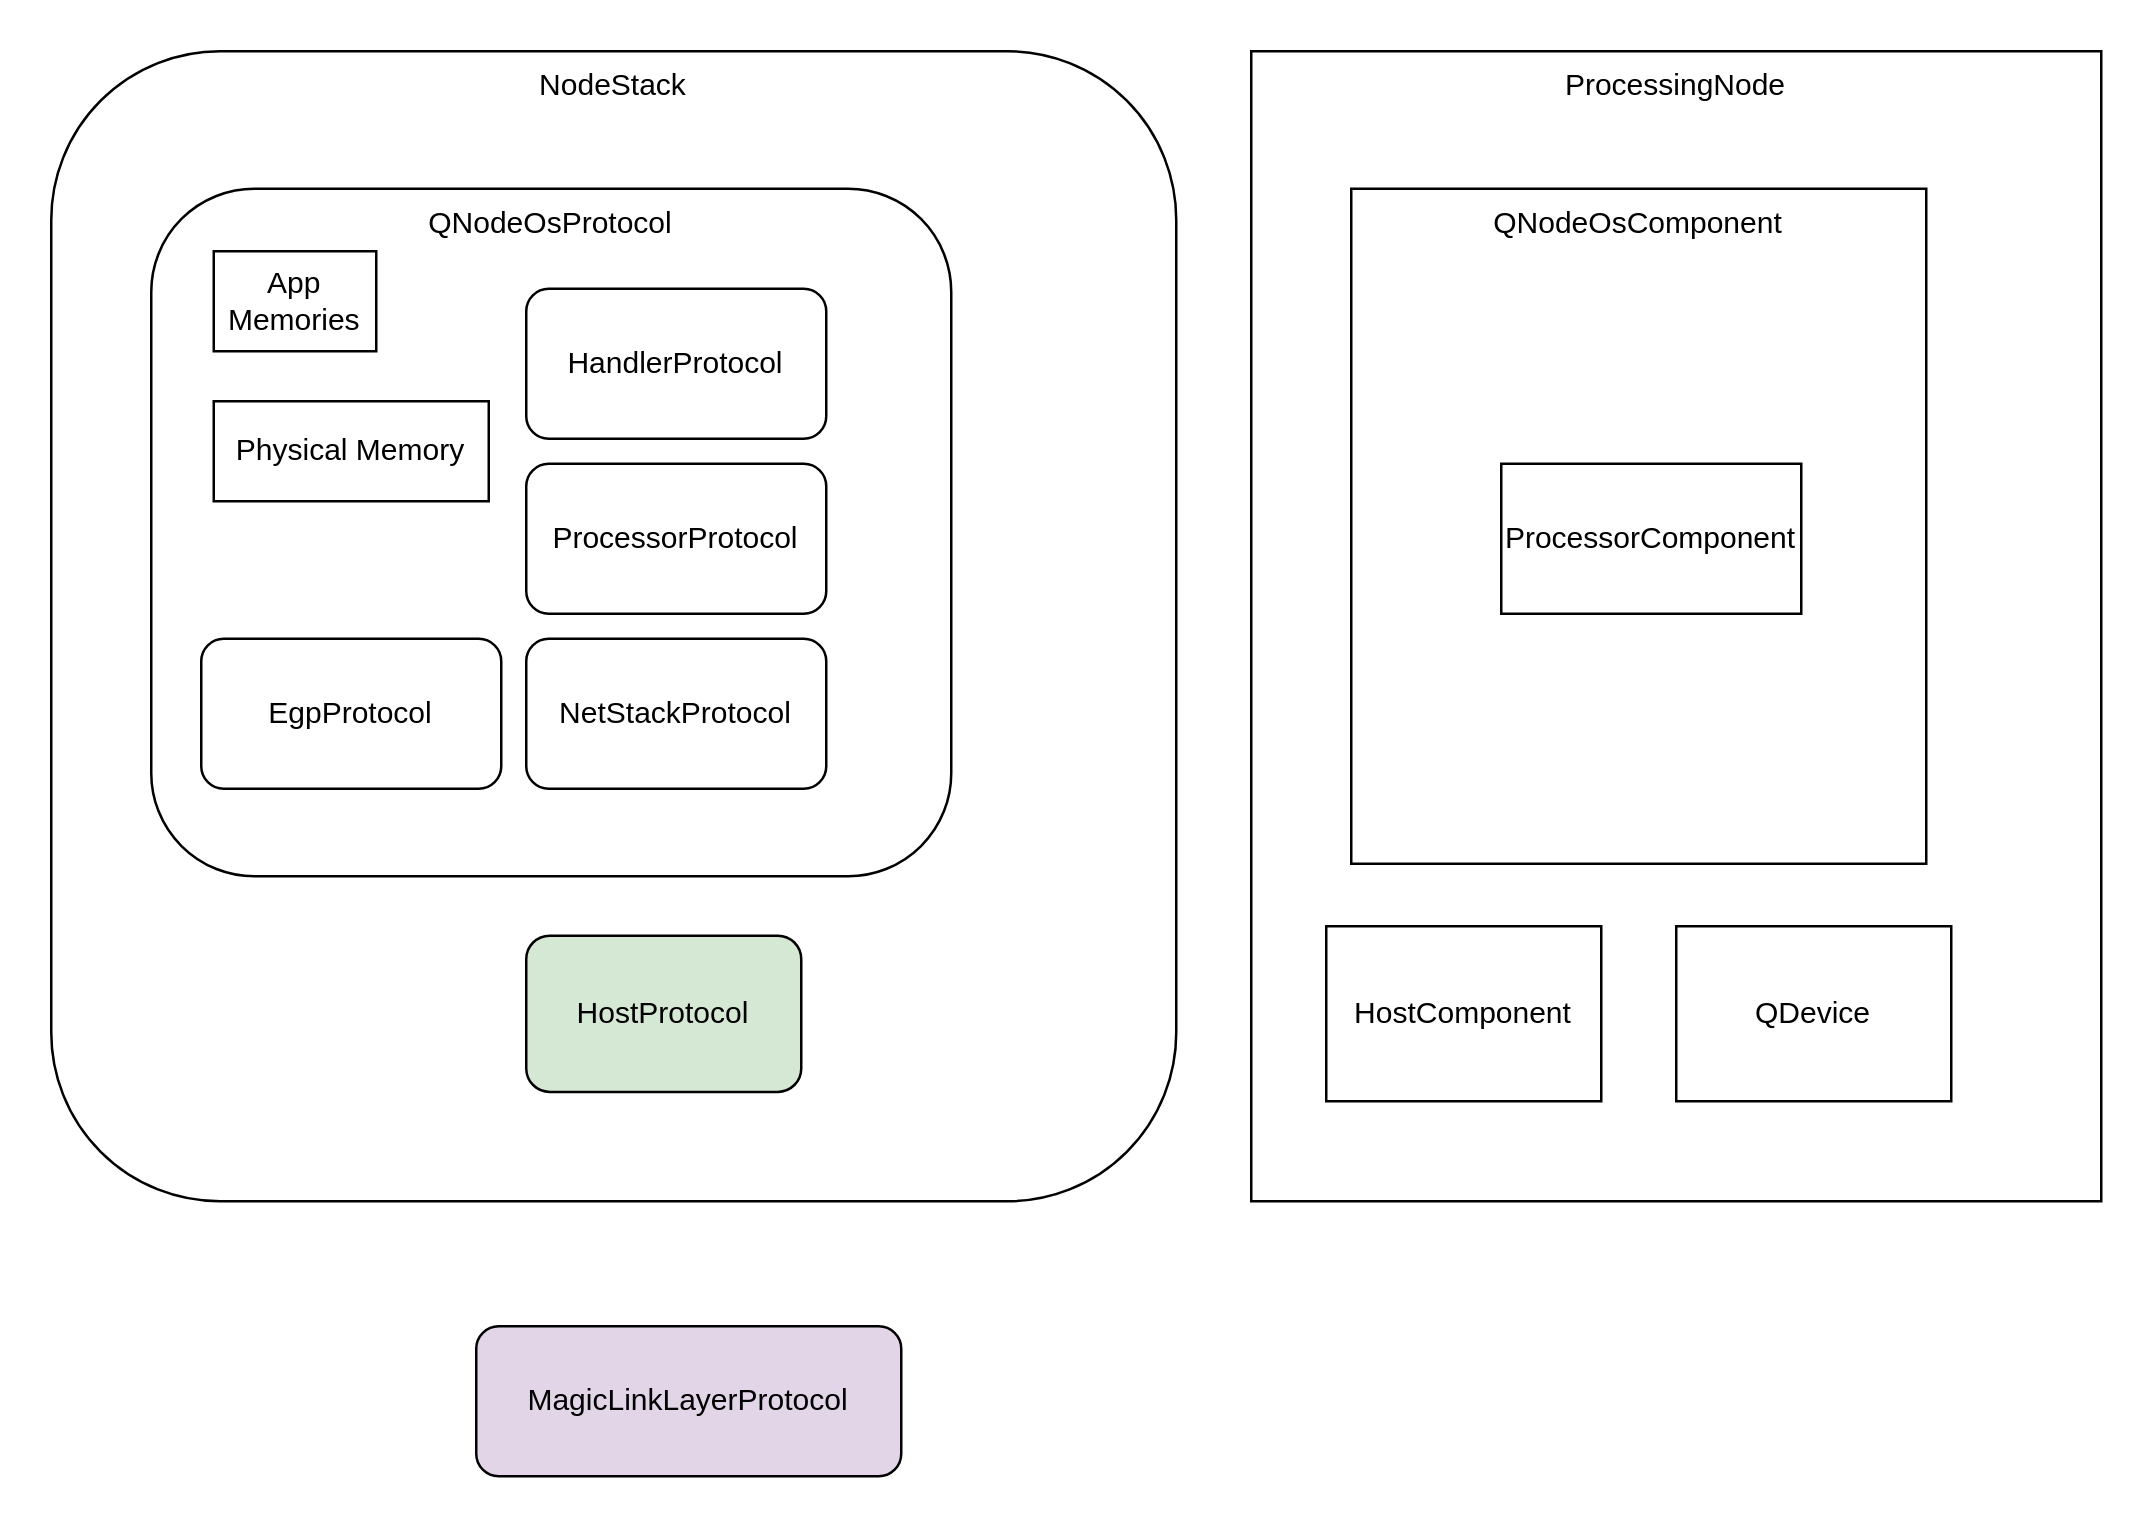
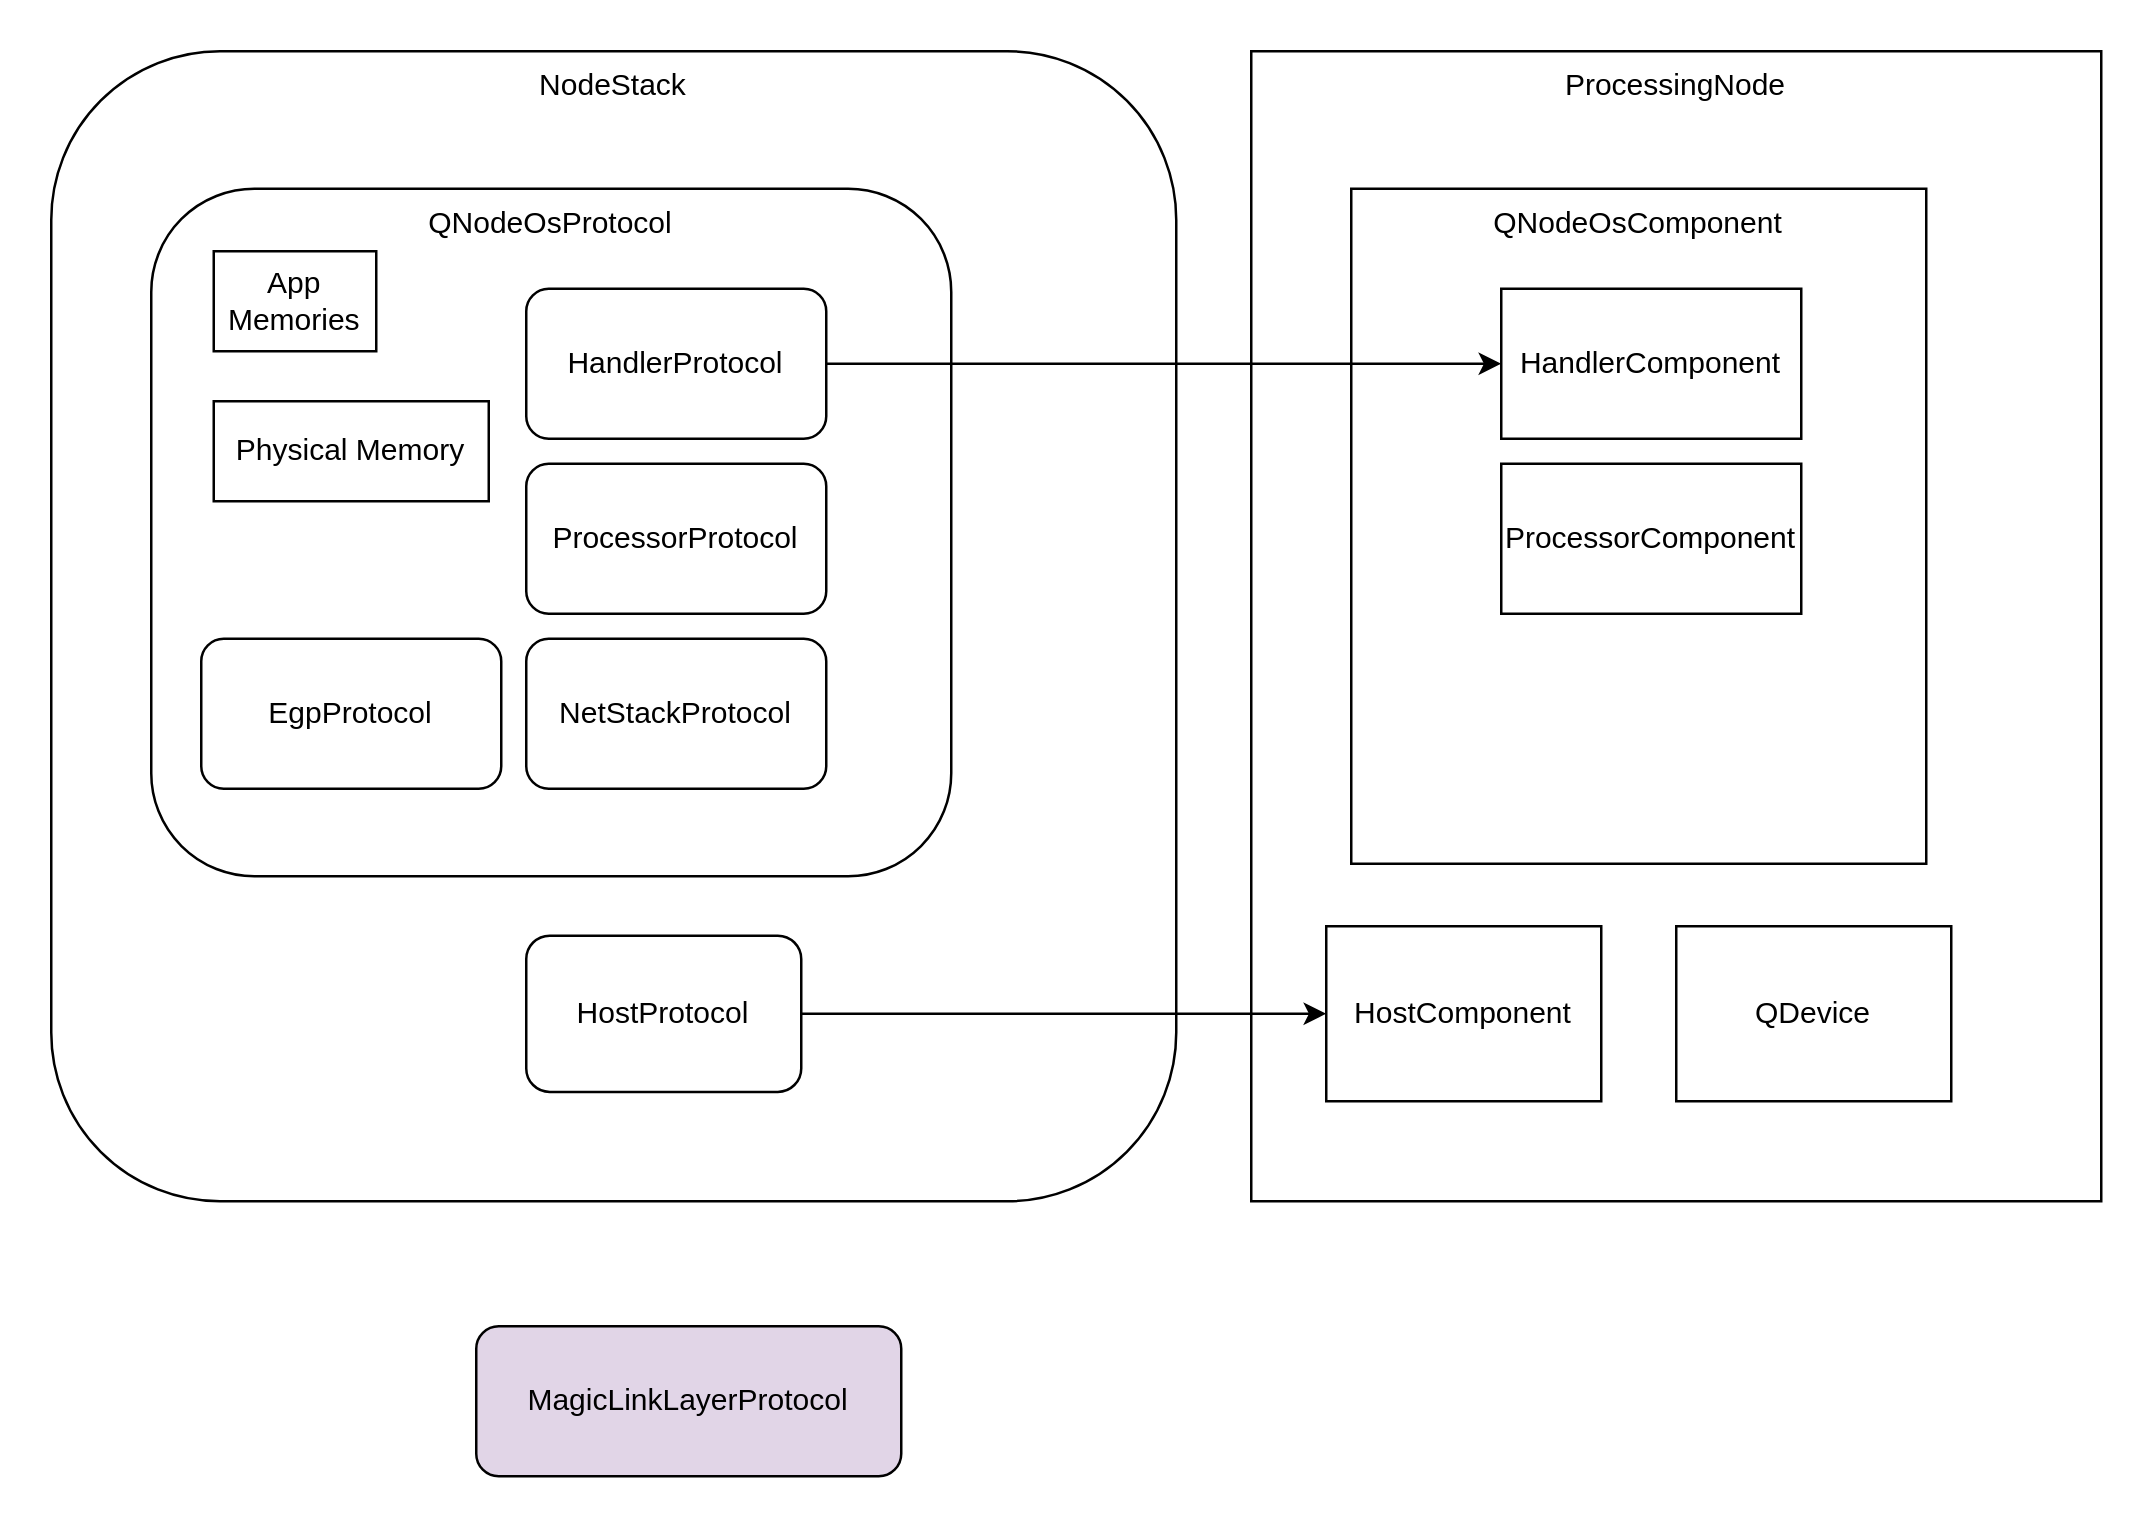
  <mxCell id="0" />
  <mxCell id="1" parent="0" />
  <mxCell id="2" value="NodeStack" style="rounded=1;whiteSpace=wrap;html=1;verticalAlign=top;" parent="1" vertex="1"><mxGeometry x="20" y="20" width="450" height="460" as="geometry" /></mxCell>
  <mxCell id="3" value="ProcessingNode" style="rounded=0;whiteSpace=wrap;html=1;verticalAlign=top;" parent="1" vertex="1"><mxGeometry x="500" y="20" width="340" height="460" as="geometry" /></mxCell>
  <mxCell id="4" value="QNodeOsComponent" style="rounded=0;whiteSpace=wrap;html=1;verticalAlign=top;" parent="1" vertex="1"><mxGeometry x="540" y="75" width="230" height="270" as="geometry" /></mxCell>
+ <mxCell id="5" value="HandlerComponent" style="rounded=0;whiteSpace=wrap;html=1;" parent="1" vertex="1"><mxGeometry x="600" y="115" width="120" height="60" as="geometry" /></mxCell>
  <mxCell id="6" value="ProcessorComponent" style="rounded=0;whiteSpace=wrap;html=1;" parent="1" vertex="1"><mxGeometry x="600" y="185" width="120" height="60" as="geometry" /></mxCell>
  <mxCell id="7" value="QNodeOsProtocol" style="rounded=1;whiteSpace=wrap;html=1;verticalAlign=top;" parent="1" vertex="1"><mxGeometry x="60" y="75" width="320" height="275" as="geometry" /></mxCell>
+ <mxCell id="8" style="edgeStyle=orthogonalEdgeStyle;rounded=0;orthogonalLoop=1;jettySize=auto;html=1;exitX=1;exitY=0.5;exitDx=0;exitDy=0;entryX=0;entryY=0.5;entryDx=0;entryDy=0;" parent="1" source="9" target="5" edge="1"><mxGeometry relative="1" as="geometry" /></mxCell>
  <mxCell id="9" value="HandlerProtocol" style="rounded=1;whiteSpace=wrap;html=1;" parent="1" vertex="1"><mxGeometry x="210" y="115" width="120" height="60" as="geometry" /></mxCell>
  <mxCell id="10" value="ProcessorProtocol" style="rounded=1;whiteSpace=wrap;html=1;" parent="1" vertex="1"><mxGeometry x="210" y="185" width="120" height="60" as="geometry" /></mxCell>
  <mxCell id="11" value="NetStackProtocol" style="rounded=1;whiteSpace=wrap;html=1;" parent="1" vertex="1"><mxGeometry x="210" y="255" width="120" height="60" as="geometry" /></mxCell>
  <mxCell id="12" value="EgpProtocol" style="rounded=1;whiteSpace=wrap;html=1;" parent="1" vertex="1"><mxGeometry x="80" y="255" width="120" height="60" as="geometry" /></mxCell>
  <mxCell id="13" value="MagicLinkLayerProtocol" style="rounded=1;whiteSpace=wrap;html=1;fillColor=#e1d5e7;" parent="1" vertex="1"><mxGeometry x="190" y="530" width="170" height="60" as="geometry" /></mxCell>
  <mxCell id="14" value="HostComponent" style="rounded=0;whiteSpace=wrap;html=1;verticalAlign=middle;" parent="1" vertex="1"><mxGeometry x="530" y="370" width="110" height="70" as="geometry" /></mxCell>
  <mxCell id="15" value="QDevice" style="rounded=0;whiteSpace=wrap;html=1;verticalAlign=middle;" parent="1" vertex="1"><mxGeometry x="670" y="370" width="110" height="70" as="geometry" /></mxCell>
- <mxCell id="17" value="HostProtocol" style="rounded=1;whiteSpace=wrap;html=1;verticalAlign=middle;fillColor=#d5e8d4;" parent="1" vertex="1"><mxGeometry x="210" y="373.75" width="110" height="62.5" as="geometry" /></mxCell>
+ <mxCell id="16" style="edgeStyle=orthogonalEdgeStyle;rounded=0;orthogonalLoop=1;jettySize=auto;html=1;exitX=1;exitY=0.5;exitDx=0;exitDy=0;" parent="1" source="17" target="14" edge="1"><mxGeometry relative="1" as="geometry" /></mxCell>
+ <mxCell id="17" value="HostProtocol" style="rounded=1;whiteSpace=wrap;html=1;verticalAlign=middle;" parent="1" vertex="1"><mxGeometry x="210" y="373.75" width="110" height="62.5" as="geometry" /></mxCell>
  <mxCell id="18" value="App Memories" style="rounded=0;whiteSpace=wrap;html=1;verticalAlign=middle;" parent="1" vertex="1"><mxGeometry x="85" y="100" width="65" height="40" as="geometry" /></mxCell>
  <mxCell id="19" value="Physical Memory" style="rounded=0;whiteSpace=wrap;html=1;verticalAlign=middle;" parent="1" vertex="1"><mxGeometry x="85" y="160" width="110" height="40" as="geometry" /></mxCell>
